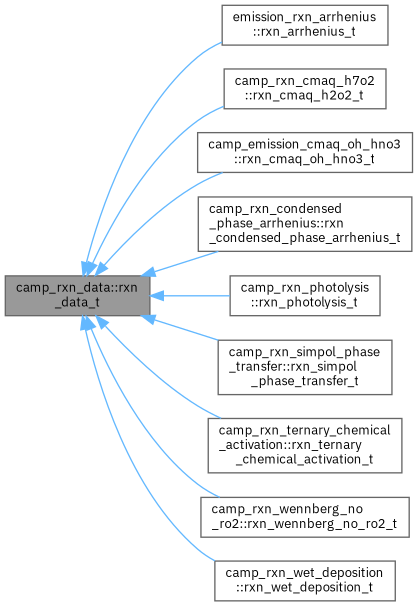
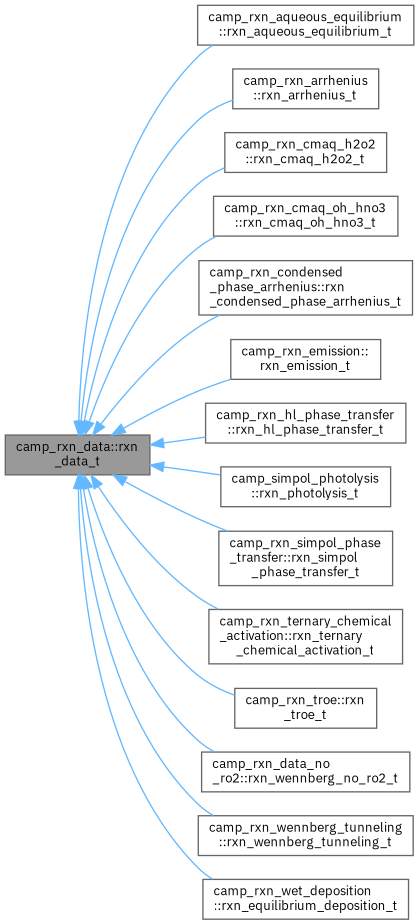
  digraph {
    fontname="IBM Plex Sans"
    rankdir=LR
    node [color=gray40 fillcolor=white fontname="IBM Plex Sans" fontsize=10 shape=box style=filled]
    edge [color=steelblue1 dir=back fontname="IBM Plex Sans" fontsize=10 labelfontname=Helvetica labelfontsize=10 style=solid]
    n1 [fillcolor=grey60 fontcolor=black height=0.2 label="camp_rxn_data::rxn\l_data_t" width=0.4]
-   n3 [height=0.2 label="emission_rxn_arrhenius\l::rxn_arrhenius_t" width=0.4]
-   n4 [height=0.2 label="camp_rxn_cmaq_h7o2\l::rxn_cmaq_h2o2_t" width=0.4]
-   n5 [height=0.2 label="camp_emission_cmaq_oh_hno3\l::rxn_cmaq_oh_hno3_t" width=0.4]
+   n2 [height=0.2 label="camp_rxn_aqueous_equilibrium\l::rxn_aqueous_equilibrium_t" width=0.4]
+   n3 [height=0.2 label="camp_rxn_arrhenius\l::rxn_arrhenius_t" width=0.4]
+   n4 [height=0.2 label="camp_rxn_cmaq_h2o2\l::rxn_cmaq_h2o2_t" width=0.4]
+   n5 [height=0.2 label="camp_rxn_cmaq_oh_hno3\l::rxn_cmaq_oh_hno3_t" width=0.4]
    n6 [height=0.2 label="camp_rxn_condensed\l_phase_arrhenius::rxn\l_condensed_phase_arrhenius_t" width=0.4]
-   n9 [height=0.2 label="camp_rxn_photolysis\l::rxn_photolysis_t" width=0.4]
+   n7 [height=0.2 label="camp_rxn_emission::\lrxn_emission_t" width=0.4]
+   n8 [height=0.2 label="camp_rxn_hl_phase_transfer\l::rxn_hl_phase_transfer_t" width=0.4]
+   n9 [height=0.2 label="camp_simpol_photolysis\l::rxn_photolysis_t" width=0.4]
    n10 [height=0.2 label="camp_rxn_simpol_phase\l_transfer::rxn_simpol\l_phase_transfer_t" width=0.4]
    n11 [height=0.2 label="camp_rxn_ternary_chemical\l_activation::rxn_ternary\l_chemical_activation_t" width=0.4]
-   n13 [height=0.2 label="camp_rxn_wennberg_no\l_ro2::rxn_wennberg_no_ro2_t" width=0.4]
-   n15 [height=0.2 label="camp_rxn_wet_deposition\l::rxn_wet_deposition_t" width=0.4]
+   n12 [height=0.2 label="camp_rxn_troe::rxn\l_troe_t" width=0.4]
+   n13 [height=0.2 label="camp_rxn_data_no\l_ro2::rxn_wennberg_no_ro2_t" width=0.4]
+   n14 [height=0.2 label="camp_rxn_wennberg_tunneling\l::rxn_wennberg_tunneling_t" width=0.4]
+   n15 [height=0.2 label="camp_rxn_wet_deposition\l::rxn_equilibrium_deposition_t" width=0.4]
+   n1 -> n2
    n1 -> n3
    n1 -> n4
    n1 -> n5
    n1 -> n6
+   n1 -> n7
+   n1 -> n8
    n1 -> n9
    n1 -> n10
    n1 -> n11
+   n1 -> n12
    n1 -> n13
+   n1 -> n14
    n1 -> n15
  }
